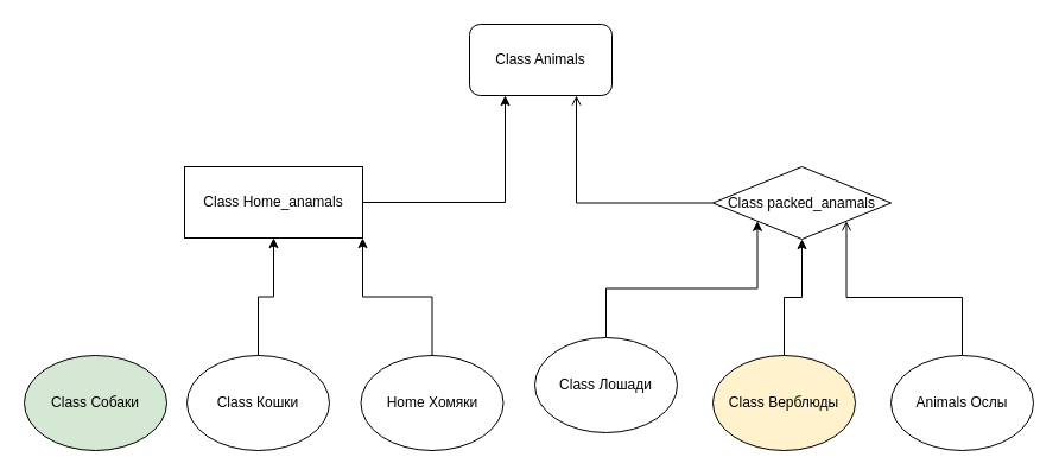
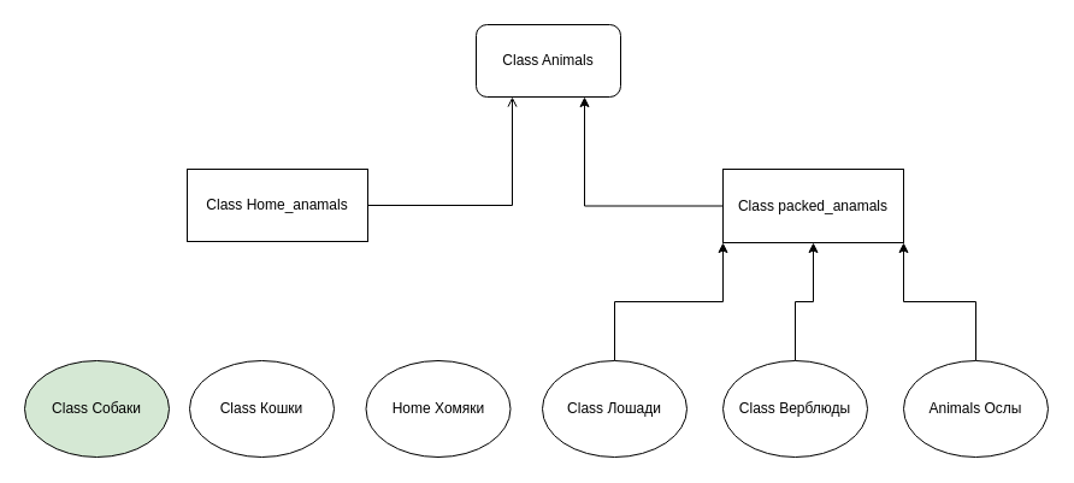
  <mxCell id="0" />
  <mxCell id="1" parent="0" />
  <mxCell id="2" value="Class Animals" style="rounded=1;whiteSpace=wrap;html=1;" vertex="1" parent="1"><mxGeometry x="395" y="20" width="120" height="60" as="geometry" /></mxCell>
- <mxCell id="3" style="edgeStyle=orthogonalEdgeStyle;rounded=0;orthogonalLoop=1;jettySize=auto;html=1;entryX=0.25;entryY=1;entryDx=0;entryDy=0;" edge="1" parent="1" source="4" target="2"><mxGeometry relative="1" as="geometry" /></mxCell>
+ <mxCell id="3" style="edgeStyle=orthogonalEdgeStyle;rounded=0;orthogonalLoop=1;jettySize=auto;html=1;entryX=0.25;entryY=1;entryDx=0;entryDy=0;endArrow=open;" edge="1" parent="1" source="4" target="2"><mxGeometry relative="1" as="geometry" /></mxCell>
  <mxCell id="4" value="Class Home_anamals" style="rounded=0;whiteSpace=wrap;html=1;" vertex="1" parent="1"><mxGeometry x="155" y="140" width="150" height="60" as="geometry" /></mxCell>
- <mxCell id="5" style="edgeStyle=orthogonalEdgeStyle;rounded=0;orthogonalLoop=1;jettySize=auto;html=1;entryX=0.75;entryY=1;entryDx=0;entryDy=0;endArrow=open;" edge="1" parent="1" source="6" target="2"><mxGeometry relative="1" as="geometry" /></mxCell>
- <mxCell id="6" value="Class packed_anamals" style="rhombus;whiteSpace=wrap;html=1;" vertex="1" parent="1"><mxGeometry x="600" y="140" width="150" height="61" as="geometry" /></mxCell>
+ <mxCell id="5" style="edgeStyle=orthogonalEdgeStyle;rounded=0;orthogonalLoop=1;jettySize=auto;html=1;entryX=0.75;entryY=1;entryDx=0;entryDy=0;" edge="1" parent="1" source="6" target="2"><mxGeometry relative="1" as="geometry" /></mxCell>
+ <mxCell id="6" value="Class packed_anamals" style="rounded=0;whiteSpace=wrap;html=1;" vertex="1" parent="1"><mxGeometry x="600" y="140" width="150" height="61" as="geometry" /></mxCell>
  <mxCell id="7" value="Class Собаки" style="ellipse;whiteSpace=wrap;html=1;fillColor=#d5e8d4;" vertex="1" parent="1"><mxGeometry x="20" y="299" width="120" height="80" as="geometry" /></mxCell>
- <mxCell id="8" style="edgeStyle=orthogonalEdgeStyle;rounded=0;orthogonalLoop=1;jettySize=auto;html=1;entryX=0.5;entryY=1;entryDx=0;entryDy=0;" edge="1" parent="1" source="9" target="4"><mxGeometry relative="1" as="geometry" /></mxCell>
  <mxCell id="9" value="Class Кошки" style="ellipse;whiteSpace=wrap;html=1;" vertex="1" parent="1"><mxGeometry x="157" y="299" width="120" height="80" as="geometry" /></mxCell>
- <mxCell id="10" style="edgeStyle=orthogonalEdgeStyle;rounded=0;orthogonalLoop=1;jettySize=auto;html=1;exitX=0.5;exitY=0;exitDx=0;exitDy=0;entryX=1;entryY=1;entryDx=0;entryDy=0;" edge="1" parent="1" source="11" target="4"><mxGeometry relative="1" as="geometry" /></mxCell>
  <mxCell id="11" value="Home Хомяки" style="ellipse;whiteSpace=wrap;html=1;" vertex="1" parent="1"><mxGeometry x="303.5" y="299" width="120" height="80" as="geometry" /></mxCell>
  <mxCell id="12" style="edgeStyle=orthogonalEdgeStyle;rounded=0;orthogonalLoop=1;jettySize=auto;html=1;exitX=0.5;exitY=0;exitDx=0;exitDy=0;entryX=0;entryY=1;entryDx=0;entryDy=0;" edge="1" parent="1" source="13" target="6"><mxGeometry relative="1" as="geometry" /></mxCell>
- <mxCell id="13" value="Class Лошади" style="ellipse;whiteSpace=wrap;html=1;" vertex="1" parent="1"><mxGeometry x="450" y="284" width="120" height="80" as="geometry" /></mxCell>
+ <mxCell id="13" value="Class Лошади" style="ellipse;whiteSpace=wrap;html=1;" vertex="1" parent="1"><mxGeometry x="450" y="299" width="120" height="80" as="geometry" /></mxCell>
  <mxCell id="14" style="edgeStyle=orthogonalEdgeStyle;rounded=0;orthogonalLoop=1;jettySize=auto;html=1;exitX=0.5;exitY=0;exitDx=0;exitDy=0;entryX=0.5;entryY=1;entryDx=0;entryDy=0;" edge="1" parent="1" source="15" target="6"><mxGeometry relative="1" as="geometry" /></mxCell>
- <mxCell id="15" value="Class Верблюды" style="ellipse;whiteSpace=wrap;html=1;fillColor=#fff2cc;" vertex="1" parent="1"><mxGeometry x="600" y="299" width="120" height="80" as="geometry" /></mxCell>
- <mxCell id="16" style="edgeStyle=orthogonalEdgeStyle;rounded=0;orthogonalLoop=1;jettySize=auto;html=1;entryX=1;entryY=1;entryDx=0;entryDy=0;endArrow=open;" edge="1" parent="1" source="17" target="6"><mxGeometry relative="1" as="geometry" /></mxCell>
+ <mxCell id="15" value="Class Верблюды" style="ellipse;whiteSpace=wrap;html=1;" vertex="1" parent="1"><mxGeometry x="600" y="299" width="120" height="80" as="geometry" /></mxCell>
+ <mxCell id="16" style="edgeStyle=orthogonalEdgeStyle;rounded=0;orthogonalLoop=1;jettySize=auto;html=1;entryX=1;entryY=1;entryDx=0;entryDy=0;" edge="1" parent="1" source="17" target="6"><mxGeometry relative="1" as="geometry" /></mxCell>
  <mxCell id="17" value="Animals Ослы" style="ellipse;whiteSpace=wrap;html=1;" vertex="1" parent="1"><mxGeometry x="750" y="299" width="120" height="80" as="geometry" /></mxCell>
